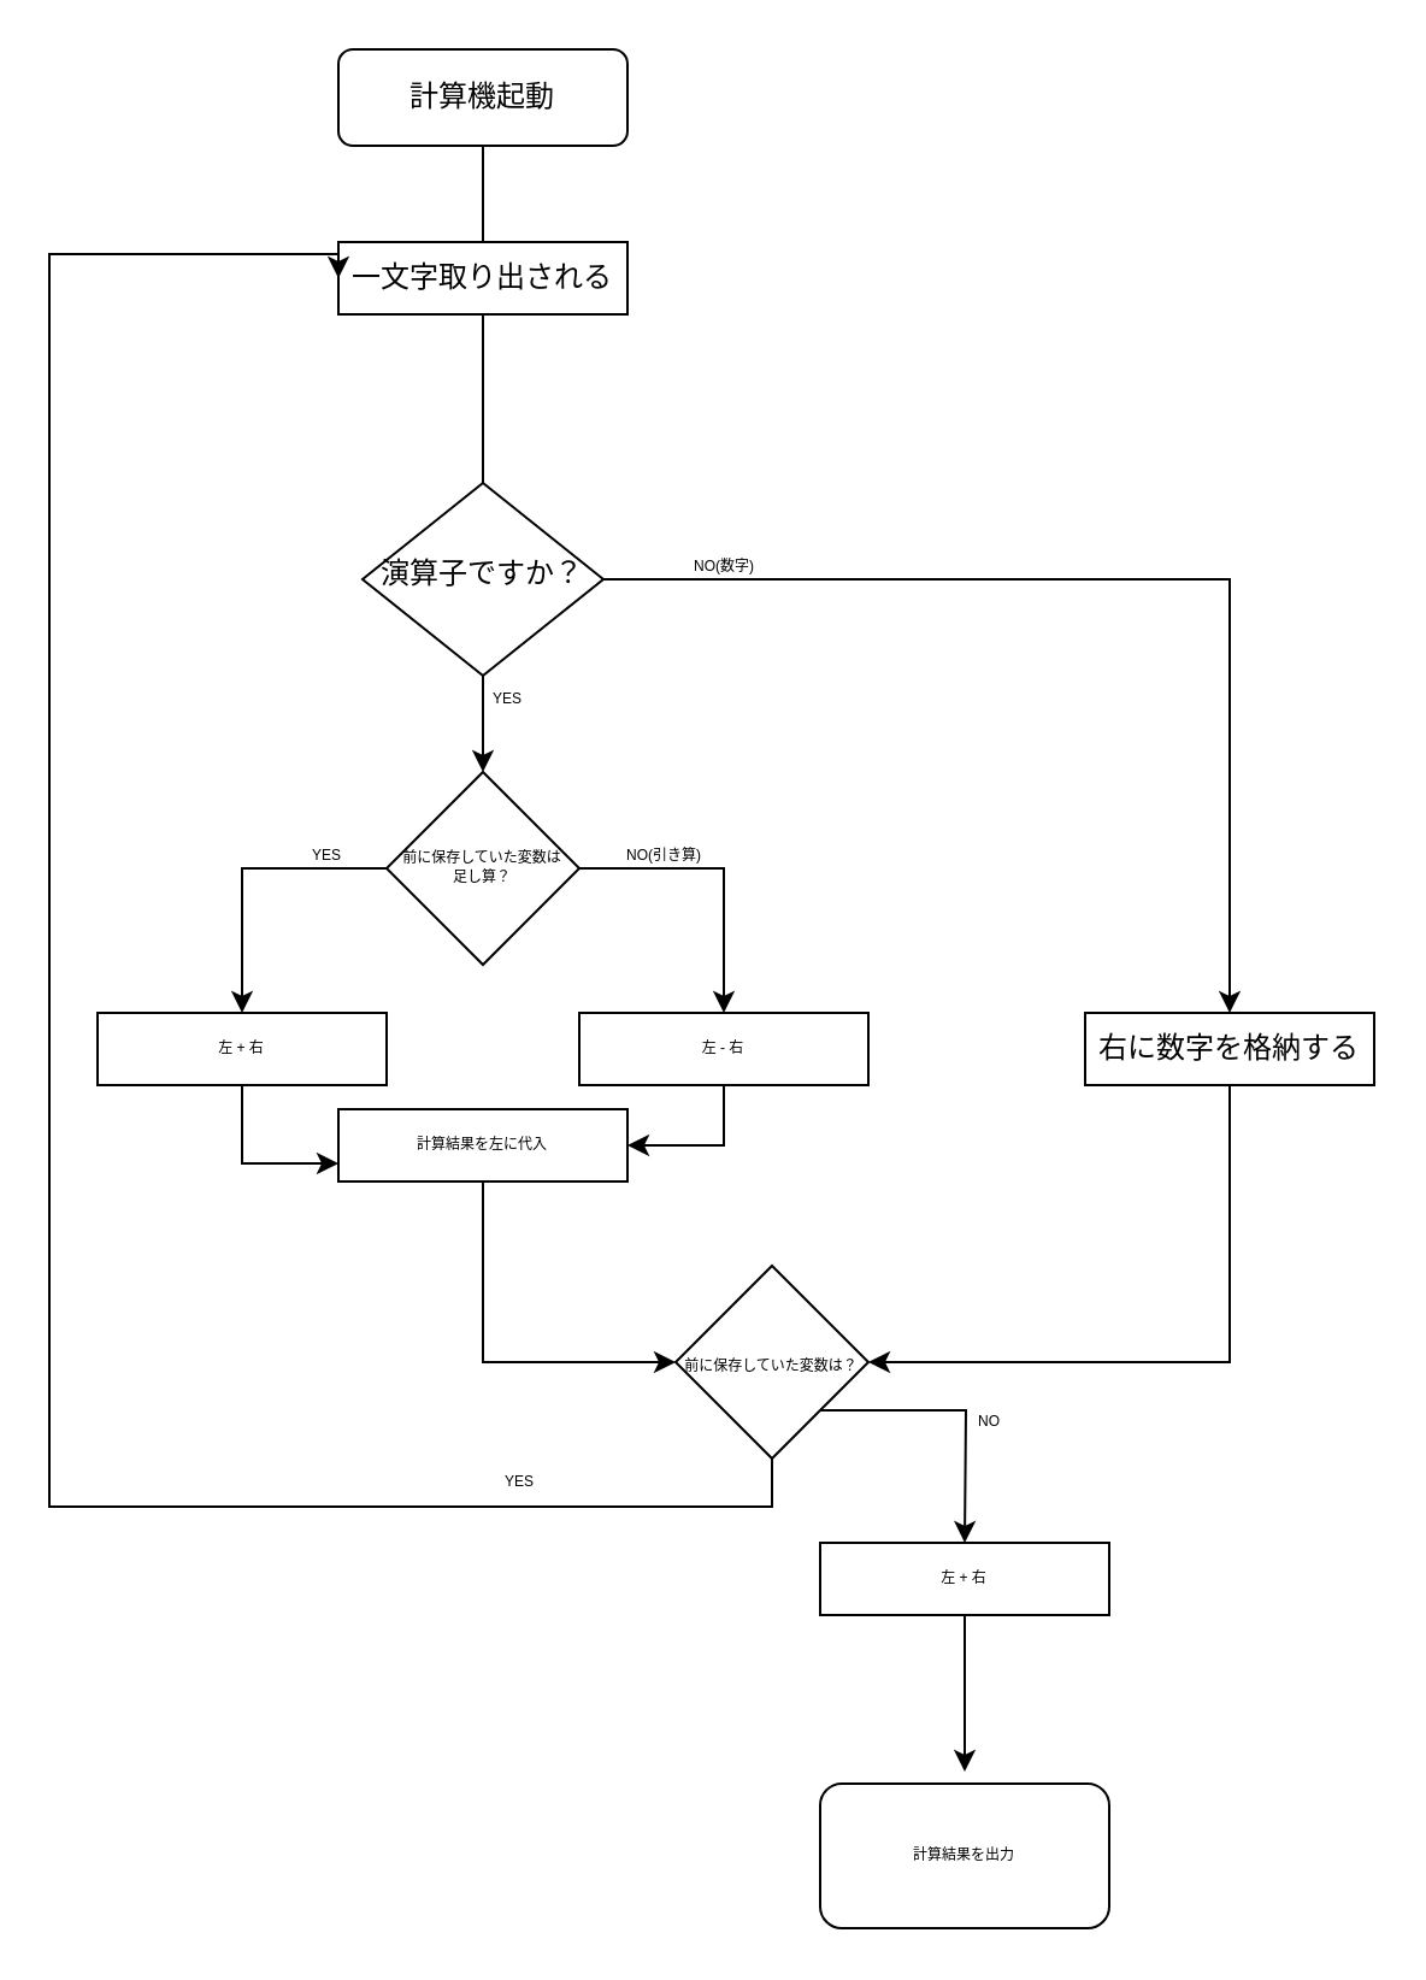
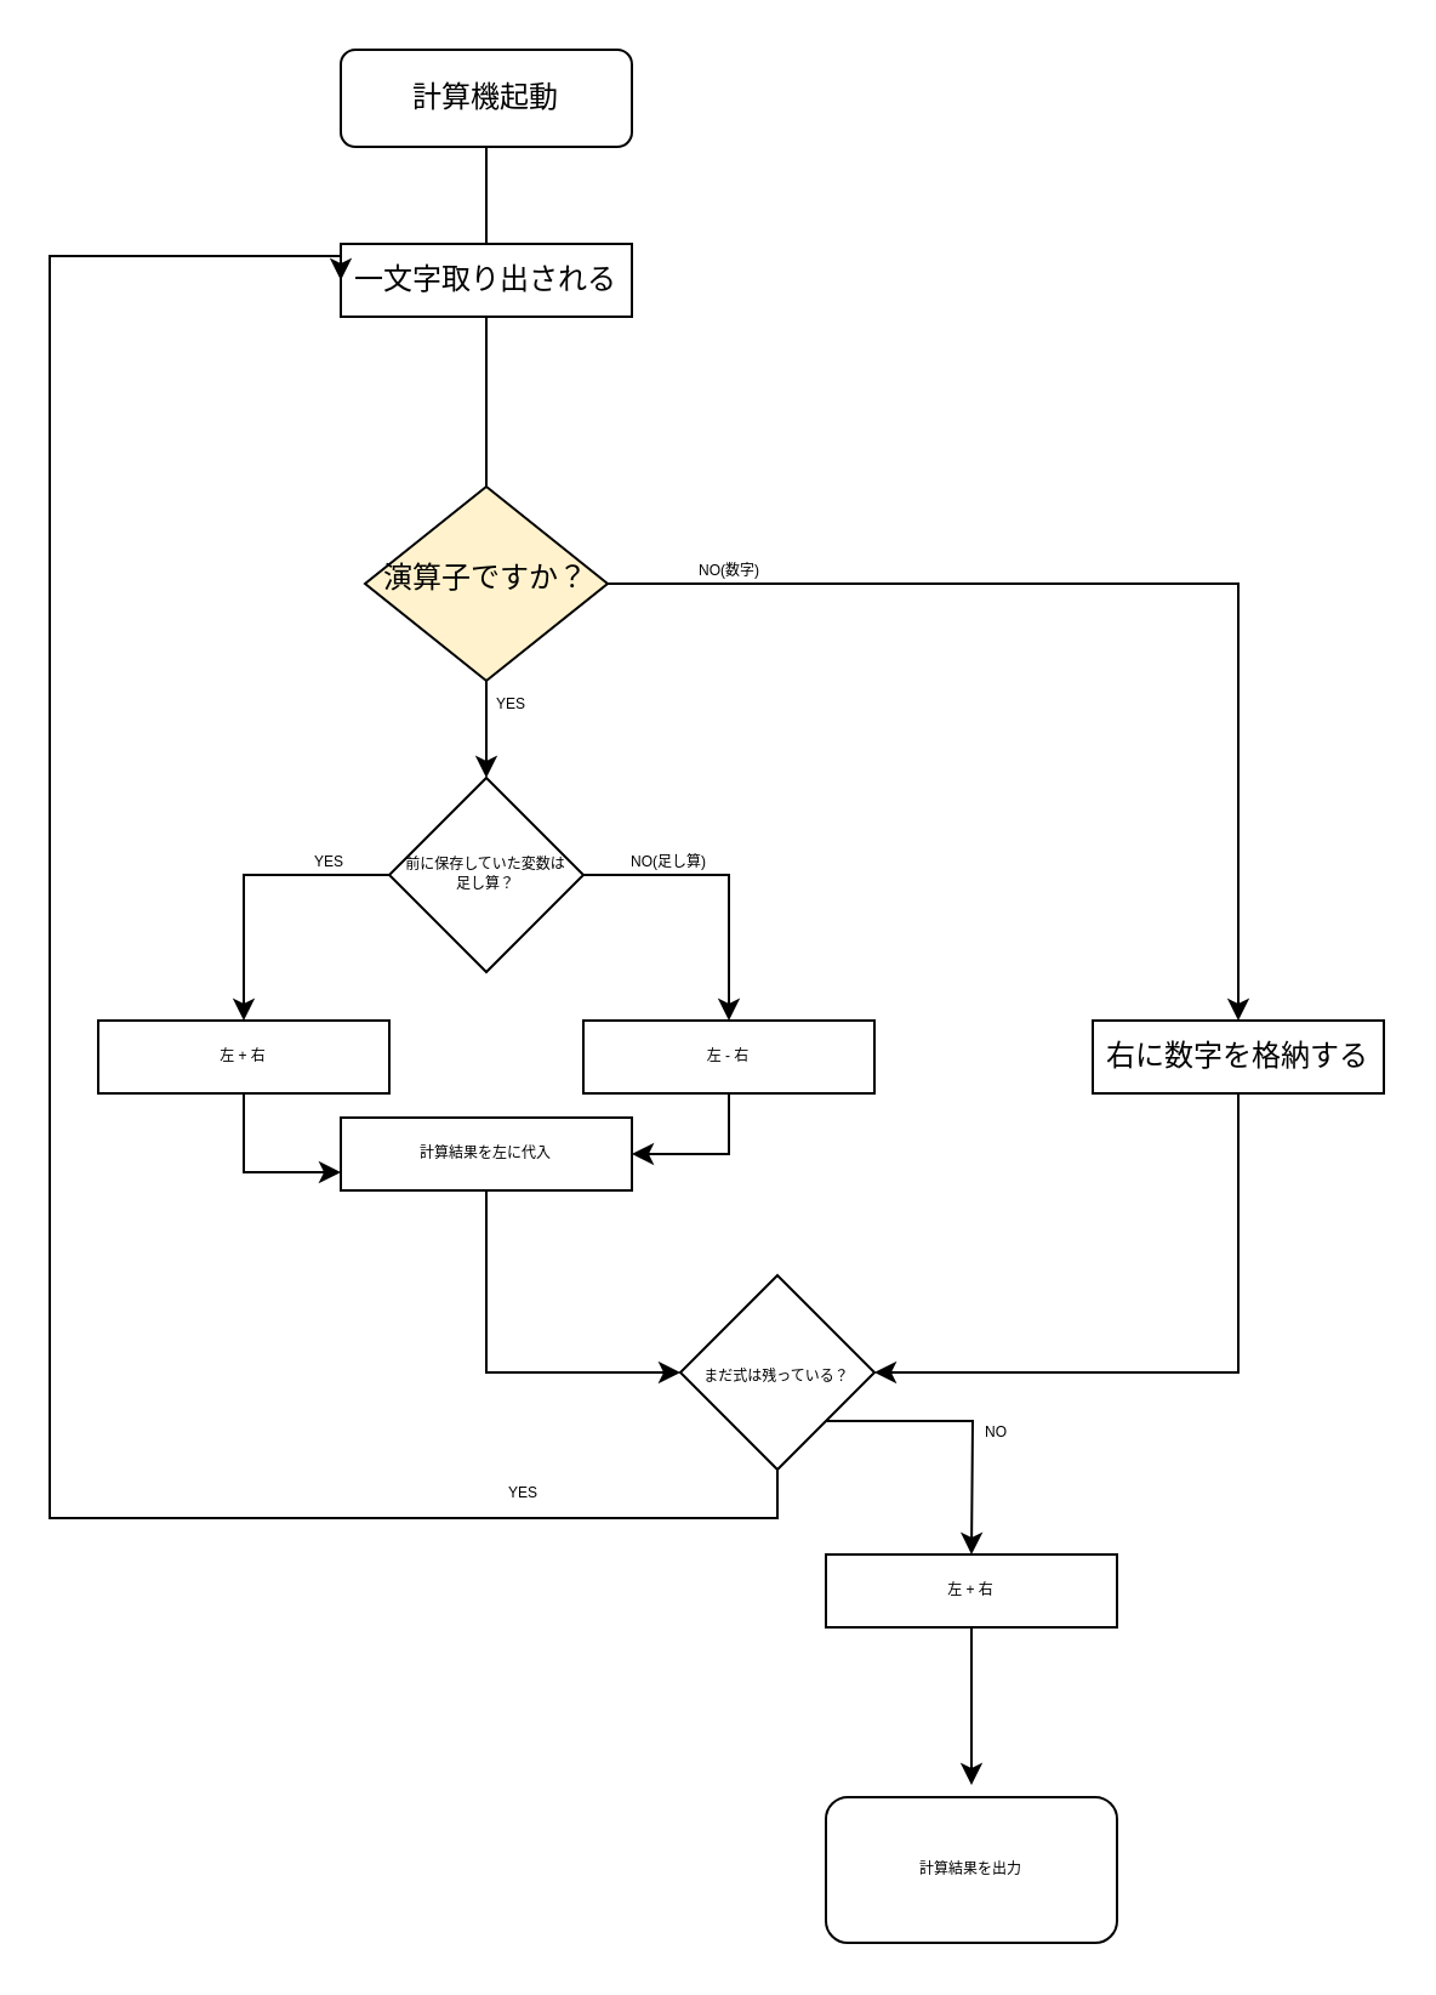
  <mxCell id="0" />
  <mxCell id="1" parent="0" />
  <mxCell id="2" value="" style="rounded=0;html=1;jettySize=auto;orthogonalLoop=1;fontSize=11;endArrow=block;endFill=0;endSize=8;strokeWidth=1;shadow=0;labelBackgroundColor=none;edgeStyle=orthogonalEdgeStyle;entryX=0.5;entryY=0;entryDx=0;entryDy=0;" parent="1" source="3" target="6" edge="1"><mxGeometry relative="1" as="geometry"><Array as="points"><mxPoint x="200" y="220" /><mxPoint x="200" y="220" /></Array></mxGeometry></mxCell>
  <mxCell id="3" value="計算機起動" style="rounded=1;whiteSpace=wrap;html=1;fontSize=12;glass=0;strokeWidth=1;shadow=0;" parent="1" vertex="1"><mxGeometry x="140" y="20" width="120" height="40" as="geometry" /></mxCell>
  <mxCell id="4" style="edgeStyle=orthogonalEdgeStyle;rounded=0;orthogonalLoop=1;jettySize=auto;html=1;exitX=0.5;exitY=1;exitDx=0;exitDy=0;fontSize=6;strokeColor=default;" edge="1" parent="1" source="6" target="15"><mxGeometry relative="1" as="geometry"><Array as="points" /></mxGeometry></mxCell>
  <mxCell id="5" style="edgeStyle=orthogonalEdgeStyle;rounded=0;orthogonalLoop=1;jettySize=auto;html=1;exitX=1;exitY=0.5;exitDx=0;exitDy=0;entryX=0.5;entryY=0;entryDx=0;entryDy=0;fontSize=6;strokeColor=default;" edge="1" parent="1" source="6" target="9"><mxGeometry relative="1" as="geometry" /></mxCell>
- <mxCell id="6" value="演算子ですか？" style="rhombus;whiteSpace=wrap;html=1;shadow=0;fontFamily=Helvetica;fontSize=12;align=center;strokeWidth=1;spacing=6;spacingTop=-4;" parent="1" vertex="1"><mxGeometry x="150" y="200" width="100" height="80" as="geometry" /></mxCell>
+ <mxCell id="6" value="演算子ですか？" style="rhombus;whiteSpace=wrap;html=1;shadow=0;fontFamily=Helvetica;fontSize=12;align=center;strokeWidth=1;spacing=6;spacingTop=-4;fillColor=#fff2cc;" parent="1" vertex="1"><mxGeometry x="150" y="200" width="100" height="80" as="geometry" /></mxCell>
  <mxCell id="7" value="一文字取り出される" style="rounded=0;whiteSpace=wrap;html=1;" vertex="1" parent="1"><mxGeometry x="140" y="100" width="120" height="30" as="geometry" /></mxCell>
  <mxCell id="8" style="edgeStyle=orthogonalEdgeStyle;rounded=0;orthogonalLoop=1;jettySize=auto;html=1;exitX=0.5;exitY=1;exitDx=0;exitDy=0;fontSize=6;strokeColor=default;entryX=1;entryY=0.5;entryDx=0;entryDy=0;" edge="1" parent="1" source="9" target="12"><mxGeometry relative="1" as="geometry"><mxPoint x="509.889" y="570" as="targetPoint" /></mxGeometry></mxCell>
  <mxCell id="9" value="右に数字を格納する" style="rounded=0;whiteSpace=wrap;html=1;" vertex="1" parent="1"><mxGeometry x="450" y="420" width="120" height="30" as="geometry" /></mxCell>
  <mxCell id="10" style="edgeStyle=orthogonalEdgeStyle;rounded=0;orthogonalLoop=1;jettySize=auto;html=1;exitX=0.5;exitY=1;exitDx=0;exitDy=0;fontSize=6;strokeColor=default;entryX=0;entryY=0.5;entryDx=0;entryDy=0;" edge="1" parent="1" source="12" target="7"><mxGeometry relative="1" as="geometry"><mxPoint x="20" y="100" as="targetPoint" /><Array as="points"><mxPoint x="320" y="625" /><mxPoint x="20" y="625" /><mxPoint x="20" y="105" /></Array></mxGeometry></mxCell>
  <mxCell id="11" style="edgeStyle=orthogonalEdgeStyle;rounded=0;orthogonalLoop=1;jettySize=auto;html=1;exitX=1;exitY=1;exitDx=0;exitDy=0;fontSize=6;strokeColor=default;" edge="1" parent="1" source="12"><mxGeometry relative="1" as="geometry"><mxPoint x="400" y="640" as="targetPoint" /></mxGeometry></mxCell>
- <mxCell id="12" value="&lt;font style=&quot;font-size: 6px&quot;&gt;前に保存していた変数は？&lt;/font&gt;" style="rhombus;whiteSpace=wrap;html=1;" vertex="1" parent="1"><mxGeometry x="280" y="525" width="80" height="80" as="geometry" /></mxCell>
+ <mxCell id="12" value="&lt;font style=&quot;font-size: 6px&quot;&gt;まだ式は残っている？&lt;/font&gt;" style="rhombus;whiteSpace=wrap;html=1;" vertex="1" parent="1"><mxGeometry x="280" y="525" width="80" height="80" as="geometry" /></mxCell>
  <mxCell id="13" style="edgeStyle=orthogonalEdgeStyle;rounded=0;orthogonalLoop=1;jettySize=auto;html=1;exitX=0;exitY=0.5;exitDx=0;exitDy=0;entryX=0.5;entryY=0;entryDx=0;entryDy=0;fontSize=6;strokeColor=default;" edge="1" parent="1" source="15" target="17"><mxGeometry relative="1" as="geometry" /></mxCell>
  <mxCell id="14" style="edgeStyle=orthogonalEdgeStyle;rounded=0;orthogonalLoop=1;jettySize=auto;html=1;exitX=1;exitY=0.5;exitDx=0;exitDy=0;entryX=0.5;entryY=0;entryDx=0;entryDy=0;fontSize=6;strokeColor=default;" edge="1" parent="1" source="15" target="22"><mxGeometry relative="1" as="geometry" /></mxCell>
  <mxCell id="15" value="前に保存していた変数は&lt;br&gt;足し算？" style="rhombus;whiteSpace=wrap;html=1;fontSize=6;" vertex="1" parent="1"><mxGeometry x="160" y="320" width="80" height="80" as="geometry" /></mxCell>
  <mxCell id="16" style="edgeStyle=orthogonalEdgeStyle;rounded=0;orthogonalLoop=1;jettySize=auto;html=1;exitX=0.5;exitY=1;exitDx=0;exitDy=0;entryX=0;entryY=0.75;entryDx=0;entryDy=0;fontSize=6;strokeColor=default;" edge="1" parent="1" source="17" target="26"><mxGeometry relative="1" as="geometry" /></mxCell>
  <mxCell id="17" value="左 + 右" style="rounded=0;whiteSpace=wrap;html=1;fontSize=6;" vertex="1" parent="1"><mxGeometry x="40" y="420" width="120" height="30" as="geometry" /></mxCell>
  <mxCell id="18" value="NO(数字)" style="text;html=1;align=center;verticalAlign=middle;resizable=0;points=[];autosize=1;strokeColor=none;fillColor=none;fontSize=6;" vertex="1" parent="1"><mxGeometry x="280" y="230" width="40" height="10" as="geometry" /></mxCell>
  <mxCell id="19" value="YES" style="text;html=1;align=center;verticalAlign=middle;resizable=0;points=[];autosize=1;strokeColor=none;fillColor=none;fontSize=6;" vertex="1" parent="1"><mxGeometry x="195" y="285" width="30" height="10" as="geometry" /></mxCell>
  <mxCell id="20" value="YES" style="text;html=1;align=center;verticalAlign=middle;resizable=0;points=[];autosize=1;strokeColor=none;fillColor=none;fontSize=6;" vertex="1" parent="1"><mxGeometry x="120" y="350" width="30" height="10" as="geometry" /></mxCell>
  <mxCell id="21" style="edgeStyle=orthogonalEdgeStyle;rounded=0;orthogonalLoop=1;jettySize=auto;html=1;exitX=0.5;exitY=1;exitDx=0;exitDy=0;entryX=1;entryY=0.5;entryDx=0;entryDy=0;fontSize=6;strokeColor=default;" edge="1" parent="1" source="22" target="26"><mxGeometry relative="1" as="geometry" /></mxCell>
  <mxCell id="22" value="左 - 右" style="whiteSpace=wrap;html=1;fontSize=6;" vertex="1" parent="1"><mxGeometry x="240" y="420" width="120" height="30" as="geometry" /></mxCell>
- <mxCell id="23" value="NO(引き算)" style="text;html=1;align=center;verticalAlign=middle;resizable=0;points=[];autosize=1;strokeColor=none;fillColor=none;fontSize=6;" vertex="1" parent="1"><mxGeometry x="250" y="350" width="50" height="10" as="geometry" /></mxCell>
+ <mxCell id="23" value="NO(足し算)" style="text;html=1;align=center;verticalAlign=middle;resizable=0;points=[];autosize=1;strokeColor=none;fillColor=none;fontSize=6;" vertex="1" parent="1"><mxGeometry x="250" y="350" width="50" height="10" as="geometry" /></mxCell>
  <mxCell id="24" style="edgeStyle=orthogonalEdgeStyle;rounded=0;orthogonalLoop=1;jettySize=auto;html=1;exitX=0.5;exitY=1;exitDx=0;exitDy=0;fontSize=6;strokeColor=default;" edge="1" parent="1" source="22" target="22"><mxGeometry relative="1" as="geometry" /></mxCell>
  <mxCell id="25" style="edgeStyle=orthogonalEdgeStyle;rounded=0;orthogonalLoop=1;jettySize=auto;html=1;exitX=0.5;exitY=1;exitDx=0;exitDy=0;entryX=0;entryY=0.5;entryDx=0;entryDy=0;fontSize=6;strokeColor=default;" edge="1" parent="1" source="26" target="12"><mxGeometry relative="1" as="geometry" /></mxCell>
  <mxCell id="26" value="計算結果を左に代入" style="rounded=0;whiteSpace=wrap;html=1;fontSize=6;" vertex="1" parent="1"><mxGeometry x="140" y="460" width="120" height="30" as="geometry" /></mxCell>
  <mxCell id="27" value="YES" style="text;html=1;align=center;verticalAlign=middle;resizable=0;points=[];autosize=1;strokeColor=none;fillColor=none;fontSize=6;" vertex="1" parent="1"><mxGeometry x="200" y="610" width="30" height="10" as="geometry" /></mxCell>
  <mxCell id="28" value="NO" style="text;html=1;align=center;verticalAlign=middle;resizable=0;points=[];autosize=1;strokeColor=none;fillColor=none;fontSize=6;" vertex="1" parent="1"><mxGeometry x="400" y="585" width="20" height="10" as="geometry" /></mxCell>
  <mxCell id="29" value="" style="edgeStyle=orthogonalEdgeStyle;rounded=0;orthogonalLoop=1;jettySize=auto;html=1;fontSize=6;strokeColor=default;" edge="1" parent="1" source="30"><mxGeometry relative="1" as="geometry"><mxPoint x="400" y="735" as="targetPoint" /></mxGeometry></mxCell>
  <mxCell id="30" value="左 + 右" style="rounded=0;whiteSpace=wrap;html=1;fontSize=6;" vertex="1" parent="1"><mxGeometry x="340" y="640" width="120" height="30" as="geometry" /></mxCell>
  <mxCell id="31" value="計算結果を出力" style="rounded=1;whiteSpace=wrap;html=1;fontSize=6;" vertex="1" parent="1"><mxGeometry x="340" y="740" width="120" height="60" as="geometry" /></mxCell>
